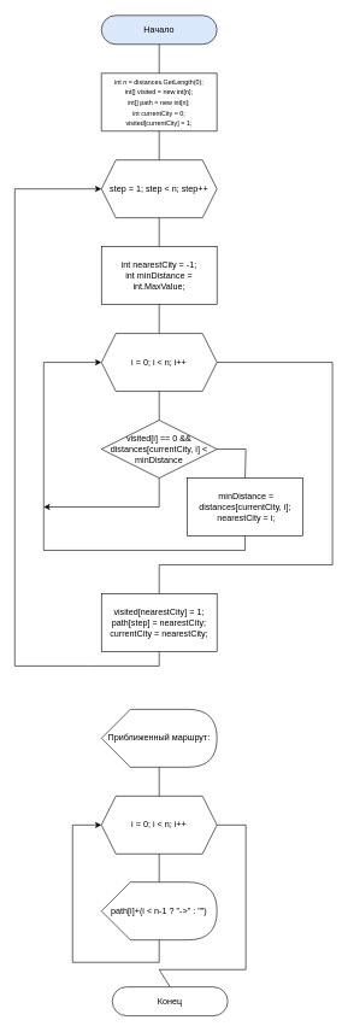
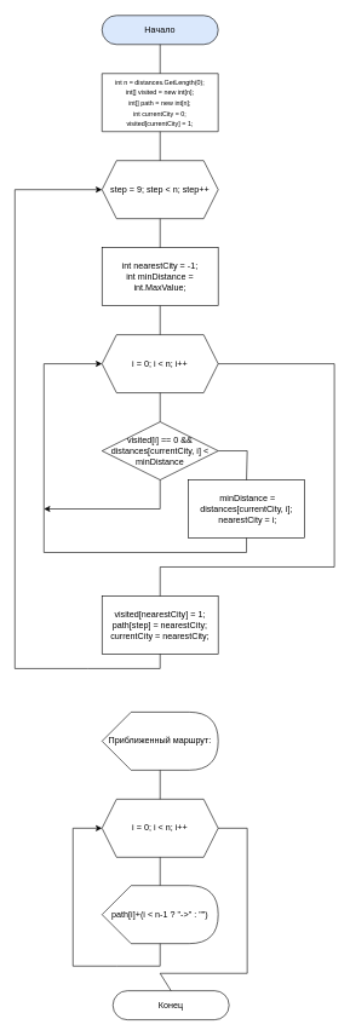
  <mxCell id="0" />
  <mxCell id="1" parent="0" />
  <mxCell id="2" value="Начало" style="rounded=1;whiteSpace=wrap;html=1;arcSize=50;fillColor=#dae8fc;" vertex="1" parent="1"><mxGeometry x="140" y="20" width="160" height="40" as="geometry" /></mxCell>
- <mxCell id="3" value="step = 1; step &amp;lt; n; step++" style="shape=hexagon;perimeter=hexagonPerimeter2;whiteSpace=wrap;html=1;fixedSize=1;" vertex="1" parent="1"><mxGeometry x="140" y="220" width="160" height="80" as="geometry" /></mxCell>
+ <mxCell id="3" value="step = 9; step &amp;lt; n; step++" style="shape=hexagon;perimeter=hexagonPerimeter2;whiteSpace=wrap;html=1;fixedSize=1;" vertex="1" parent="1"><mxGeometry x="140" y="220" width="160" height="80" as="geometry" /></mxCell>
  <mxCell id="4" value="&lt;div&gt;int nearestCity = -1;&lt;/div&gt;&lt;div&gt;int minDistance = int.MaxValue;&lt;/div&gt;" style="rounded=0;whiteSpace=wrap;html=1;" vertex="1" parent="1"><mxGeometry x="140" y="340" width="160" height="80" as="geometry" /></mxCell>
  <mxCell id="5" value="i = 0; i &amp;lt; n; i++" style="shape=hexagon;perimeter=hexagonPerimeter2;whiteSpace=wrap;html=1;fixedSize=1;" vertex="1" parent="1"><mxGeometry x="140" y="460" width="160" height="80" as="geometry" /></mxCell>
  <mxCell id="6" value="visited[i] == 0 &amp;amp;&amp;amp; distances[currentCity, i] &amp;lt; minDistance" style="rhombus;whiteSpace=wrap;html=1;" vertex="1" parent="1"><mxGeometry x="140" y="580" width="160" height="80" as="geometry" /></mxCell>
  <mxCell id="7" value="&lt;div&gt;&amp;nbsp;minDistance = distances[currentCity, i];&lt;/div&gt;&lt;div&gt;&amp;nbsp;nearestCity = i;&lt;/div&gt;" style="rounded=0;whiteSpace=wrap;html=1;" vertex="1" parent="1"><mxGeometry x="259" y="660" width="160" height="80" as="geometry" /></mxCell>
  <mxCell id="8" value="&lt;div&gt;visited[nearestCity] = 1;&lt;/div&gt;&lt;div&gt;path[step] = nearestCity;&lt;/div&gt;&lt;div&gt;currentCity = nearestCity;&lt;/div&gt;" style="rounded=0;whiteSpace=wrap;html=1;" vertex="1" parent="1"><mxGeometry x="140" y="820" width="160" height="80" as="geometry" /></mxCell>
  <mxCell id="9" value="Приближенный маршрут:" style="shape=display;whiteSpace=wrap;html=1;" vertex="1" parent="1"><mxGeometry x="140" y="980" width="160" height="80" as="geometry" /></mxCell>
  <mxCell id="10" value="i = 0; i &amp;lt; n; i++" style="shape=hexagon;perimeter=hexagonPerimeter2;whiteSpace=wrap;html=1;fixedSize=1;" vertex="1" parent="1"><mxGeometry x="140" y="1100" width="160" height="80" as="geometry" /></mxCell>
  <mxCell id="11" value="path[i]+(i &amp;lt; n-1 ? &quot;-&amp;gt;&quot; : &quot;&quot;)" style="shape=display;whiteSpace=wrap;html=1;" vertex="1" parent="1"><mxGeometry x="140" y="1219" width="160" height="80" as="geometry" /></mxCell>
  <mxCell id="12" value="Конец" style="rounded=1;whiteSpace=wrap;html=1;arcSize=50;" vertex="1" parent="1"><mxGeometry x="155" y="1364" width="160" height="40" as="geometry" /></mxCell>
  <mxCell id="13" value="&lt;div&gt;&lt;font style=&quot;font-size: 9px;&quot;&gt;int n = distances.GetLength(0);&lt;/font&gt;&lt;/div&gt;&lt;div&gt;&lt;font style=&quot;font-size: 9px;&quot;&gt;int[] visited = new int[n];&lt;/font&gt;&lt;/div&gt;&lt;div&gt;&lt;font style=&quot;font-size: 9px;&quot;&gt;int[] path = new int[n];&lt;/font&gt;&lt;/div&gt;&lt;div&gt;&lt;font style=&quot;font-size: 9px;&quot;&gt;int currentCity = 0;&lt;/font&gt;&lt;/div&gt;&lt;div&gt;&lt;font style=&quot;font-size: 9px;&quot;&gt;visited[currentCity] = 1;&lt;/font&gt;&lt;/div&gt;" style="shape=parallelogram;perimeter=parallelogramPerimeter;whiteSpace=wrap;html=1;fixedSize=1;size=-10;" vertex="1" parent="1"><mxGeometry x="140" y="100" width="160" height="80" as="geometry" /></mxCell>
  <mxCell id="14" value="" style="endArrow=none;html=1;rounded=0;exitX=0.5;exitY=0;exitDx=0;exitDy=0;" edge="1" parent="1" source="13"><mxGeometry width="50" height="50" relative="1" as="geometry"><mxPoint x="170" y="110" as="sourcePoint" /><mxPoint x="220" y="60" as="targetPoint" /></mxGeometry></mxCell>
  <mxCell id="15" value="" style="endArrow=none;html=1;rounded=0;exitX=0.5;exitY=0;exitDx=0;exitDy=0;entryX=0.5;entryY=1;entryDx=0;entryDy=0;" edge="1" parent="1" source="3" target="13"><mxGeometry width="50" height="50" relative="1" as="geometry"><mxPoint x="172" y="230" as="sourcePoint" /><mxPoint x="222" y="180" as="targetPoint" /></mxGeometry></mxCell>
  <mxCell id="16" value="" style="endArrow=none;html=1;rounded=0;exitX=0.5;exitY=0;exitDx=0;exitDy=0;" edge="1" parent="1" source="4"><mxGeometry width="50" height="50" relative="1" as="geometry"><mxPoint x="170" y="350" as="sourcePoint" /><mxPoint x="220" y="300" as="targetPoint" /></mxGeometry></mxCell>
  <mxCell id="17" value="" style="endArrow=none;html=1;rounded=0;" edge="1" parent="1" source="5"><mxGeometry width="50" height="50" relative="1" as="geometry"><mxPoint x="170" y="470" as="sourcePoint" /><mxPoint x="220" y="420" as="targetPoint" /></mxGeometry></mxCell>
  <mxCell id="18" value="" style="endArrow=none;html=1;rounded=0;exitX=0.5;exitY=0;exitDx=0;exitDy=0;" edge="1" parent="1" source="6"><mxGeometry width="50" height="50" relative="1" as="geometry"><mxPoint x="170" y="590" as="sourcePoint" /><mxPoint x="220" y="540" as="targetPoint" /></mxGeometry></mxCell>
  <mxCell id="19" value="" style="endArrow=none;html=1;rounded=0;entryX=0.5;entryY=0;entryDx=0;entryDy=0;" edge="1" parent="1" target="7"><mxGeometry width="50" height="50" relative="1" as="geometry"><mxPoint x="300" y="620" as="sourcePoint" /><mxPoint x="350" y="570" as="targetPoint" /><Array as="points"><mxPoint x="340" y="620" /></Array></mxGeometry></mxCell>
  <mxCell id="20" value="" style="endArrow=classic;html=1;rounded=0;exitX=0.5;exitY=1;exitDx=0;exitDy=0;entryX=0;entryY=0.5;entryDx=0;entryDy=0;" edge="1" parent="1" source="7" target="5"><mxGeometry width="50" height="50" relative="1" as="geometry"><mxPoint x="70" y="710" as="sourcePoint" /><mxPoint x="60" y="700" as="targetPoint" /><Array as="points"><mxPoint x="339" y="760" /><mxPoint x="60" y="760" /><mxPoint x="60" y="500" /></Array></mxGeometry></mxCell>
  <mxCell id="21" value="" style="endArrow=classic;html=1;rounded=0;exitX=0.5;exitY=1;exitDx=0;exitDy=0;" edge="1" parent="1" source="6"><mxGeometry width="50" height="50" relative="1" as="geometry"><mxPoint x="70" y="710" as="sourcePoint" /><mxPoint x="60" y="700" as="targetPoint" /><Array as="points"><mxPoint x="220" y="700" /></Array></mxGeometry></mxCell>
  <mxCell id="22" value="" style="endArrow=none;html=1;rounded=0;exitX=1;exitY=0.5;exitDx=0;exitDy=0;entryX=0.5;entryY=0;entryDx=0;entryDy=0;endFill=0;" edge="1" parent="1" source="5" target="8"><mxGeometry width="50" height="50" relative="1" as="geometry"><mxPoint x="70" y="700" as="sourcePoint" /><mxPoint x="120" y="650" as="targetPoint" /><Array as="points"><mxPoint x="460" y="500" /><mxPoint x="460" y="780" /><mxPoint x="220" y="780" /></Array></mxGeometry></mxCell>
  <mxCell id="23" value="" style="endArrow=classic;html=1;rounded=0;exitX=0.5;exitY=1;exitDx=0;exitDy=0;entryX=0;entryY=0.5;entryDx=0;entryDy=0;" edge="1" parent="1" source="8" target="3"><mxGeometry width="50" height="50" relative="1" as="geometry"><mxPoint x="70" y="790" as="sourcePoint" /><mxPoint x="120" y="740" as="targetPoint" /><Array as="points"><mxPoint x="220" y="920" /><mxPoint x="120" y="920" /><mxPoint x="20" y="920" /><mxPoint x="20" y="260" /></Array></mxGeometry></mxCell>
  <mxCell id="24" value="" style="endArrow=none;html=1;rounded=0;exitX=0.5;exitY=0;exitDx=0;exitDy=0;" edge="1" parent="1" source="10"><mxGeometry width="50" height="50" relative="1" as="geometry"><mxPoint x="170" y="1110" as="sourcePoint" /><mxPoint x="220" y="1060" as="targetPoint" /></mxGeometry></mxCell>
  <mxCell id="25" value="" style="endArrow=none;html=1;rounded=0;exitX=0;exitY=0;exitDx=80;exitDy=0;exitPerimeter=0;" edge="1" parent="1" source="11"><mxGeometry width="50" height="50" relative="1" as="geometry"><mxPoint x="170" y="1230" as="sourcePoint" /><mxPoint x="220" y="1180" as="targetPoint" /></mxGeometry></mxCell>
  <mxCell id="26" value="" style="endArrow=classic;html=1;rounded=0;exitX=0;exitY=0;exitDx=80;exitDy=80;exitPerimeter=0;entryX=0;entryY=0.5;entryDx=0;entryDy=0;" edge="1" parent="1" source="11" target="10"><mxGeometry width="50" height="50" relative="1" as="geometry"><mxPoint x="50" y="1280" as="sourcePoint" /><mxPoint x="100" y="1230" as="targetPoint" /><Array as="points"><mxPoint x="220" y="1330" /><mxPoint x="160" y="1330" /><mxPoint x="100" y="1330" /><mxPoint x="100" y="1140" /></Array></mxGeometry></mxCell>
  <mxCell id="27" value="" style="endArrow=none;html=1;rounded=0;entryX=0.5;entryY=0;entryDx=0;entryDy=0;" edge="1" parent="1" target="12"><mxGeometry width="50" height="50" relative="1" as="geometry"><mxPoint x="300" y="1140" as="sourcePoint" /><mxPoint x="350" y="1090" as="targetPoint" /><Array as="points"><mxPoint x="340" y="1140" /><mxPoint x="340" y="1340" /><mxPoint x="220" y="1340" /></Array></mxGeometry></mxCell>
